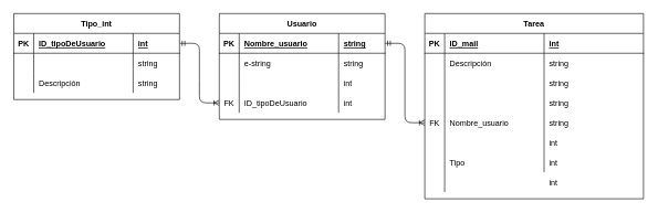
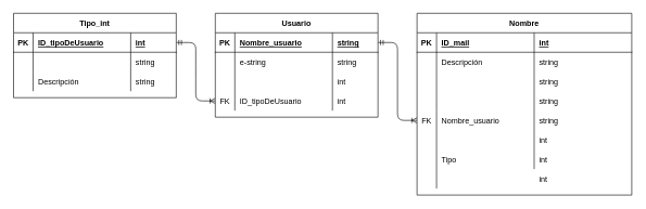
  <mxCell id="0" />
  <mxCell id="1" parent="0" />
  <mxCell id="2" value="" style="edgeStyle=entityRelationEdgeStyle;fontSize=12;html=1;endArrow=ERoneToMany;startArrow=ERmandOne;exitX=1;exitY=0.5;exitDx=0;exitDy=0;entryX=0;entryY=0.5;entryDx=0;entryDy=0;" parent="1" source="4" target="28" edge="1"><mxGeometry width="100" height="100" relative="1" as="geometry"><mxPoint x="360" y="240" as="sourcePoint" /><mxPoint x="460" y="140" as="targetPoint" /></mxGeometry></mxCell>
  <mxCell id="3" value="Tipo_int" style="shape=table;startSize=30;container=1;collapsible=1;childLayout=tableLayout;fixedRows=1;rowLines=0;fontStyle=1;align=center;resizeLast=1;swimlaneFillColor=#ffffff;gradientDirection=north;" parent="1" vertex="1"><mxGeometry x="20" y="20" width="250" height="130" as="geometry" /></mxCell>
  <mxCell id="4" value="" style="shape=partialRectangle;collapsible=0;dropTarget=0;pointerEvents=0;fillColor=none;top=0;left=0;bottom=1;right=0;points=[[0,0.5],[1,0.5]];portConstraint=eastwest;" parent="3" vertex="1"><mxGeometry y="30" width="250" height="30" as="geometry" /></mxCell>
  <mxCell id="5" value="PK" style="shape=partialRectangle;connectable=0;fillColor=none;top=0;left=0;bottom=0;right=0;fontStyle=1;overflow=hidden;" parent="4" vertex="1"><mxGeometry width="30" height="30" as="geometry" /></mxCell>
  <mxCell id="6" value="ID_tipoDeUsuario" style="shape=partialRectangle;connectable=0;fillColor=none;top=0;left=0;bottom=0;right=0;align=left;spacingLeft=6;fontStyle=5;overflow=hidden;" parent="4" vertex="1"><mxGeometry x="30" width="150" height="30" as="geometry" /></mxCell>
  <mxCell id="7" value="int" style="shape=partialRectangle;connectable=0;fillColor=none;top=0;left=0;bottom=0;right=0;align=left;spacingLeft=6;fontStyle=5;overflow=hidden;" parent="4" vertex="1"><mxGeometry x="180" width="70" height="30" as="geometry" /></mxCell>
  <mxCell id="8" value="" style="shape=partialRectangle;collapsible=0;dropTarget=0;pointerEvents=0;fillColor=none;top=0;left=0;bottom=0;right=0;points=[[0,0.5],[1,0.5]];portConstraint=eastwest;" parent="3" vertex="1"><mxGeometry y="60" width="250" height="30" as="geometry" /></mxCell>
  <mxCell id="9" value="" style="shape=partialRectangle;connectable=0;fillColor=none;top=0;left=0;bottom=0;right=0;editable=1;overflow=hidden;" parent="8" vertex="1"><mxGeometry width="30" height="30" as="geometry" /></mxCell>
  <mxCell id="10" value="string" style="shape=partialRectangle;connectable=0;fillColor=none;top=0;left=0;bottom=0;right=0;align=left;spacingLeft=6;overflow=hidden;" parent="8" vertex="1"><mxGeometry x="180" width="70" height="30" as="geometry" /></mxCell>
  <mxCell id="11" value="" style="shape=partialRectangle;collapsible=0;dropTarget=0;pointerEvents=0;fillColor=none;top=0;left=0;bottom=0;right=0;points=[[0,0.5],[1,0.5]];portConstraint=eastwest;" parent="3" vertex="1"><mxGeometry y="90" width="250" height="30" as="geometry" /></mxCell>
  <mxCell id="12" value="" style="shape=partialRectangle;connectable=0;fillColor=none;top=0;left=0;bottom=0;right=0;editable=1;overflow=hidden;" parent="11" vertex="1"><mxGeometry width="30" height="30" as="geometry" /></mxCell>
  <mxCell id="13" value="Descripción" style="shape=partialRectangle;connectable=0;fillColor=none;top=0;left=0;bottom=0;right=0;align=left;spacingLeft=6;overflow=hidden;" parent="11" vertex="1"><mxGeometry x="30" width="150" height="30" as="geometry" /></mxCell>
  <mxCell id="14" value="string" style="shape=partialRectangle;connectable=0;fillColor=none;top=0;left=0;bottom=0;right=0;align=left;spacingLeft=6;overflow=hidden;" parent="11" vertex="1"><mxGeometry x="180" width="70" height="30" as="geometry" /></mxCell>
  <mxCell id="15" value="" style="edgeStyle=entityRelationEdgeStyle;fontSize=12;html=1;endArrow=ERoneToMany;startArrow=ERmandOne;" parent="1" source="17" target="47" edge="1"><mxGeometry width="100" height="100" relative="1" as="geometry"><mxPoint x="420" y="210" as="sourcePoint" /><mxPoint x="520" y="110" as="targetPoint" /></mxGeometry></mxCell>
  <mxCell id="16" value="Usuario" style="shape=table;startSize=30;container=1;collapsible=1;childLayout=tableLayout;fixedRows=1;rowLines=0;fontStyle=1;align=center;resizeLast=1;swimlaneFillColor=#ffffff;" parent="1" vertex="1"><mxGeometry x="330" y="20" width="250" height="160" as="geometry"><mxRectangle x="30" y="40" width="60" height="30" as="alternateBounds" /></mxGeometry></mxCell>
  <mxCell id="17" value="" style="shape=partialRectangle;collapsible=0;dropTarget=0;pointerEvents=0;fillColor=none;top=0;left=0;bottom=1;right=0;points=[[0,0.5],[1,0.5]];portConstraint=eastwest;" parent="16" vertex="1"><mxGeometry y="30" width="250" height="30" as="geometry" /></mxCell>
  <mxCell id="18" value="PK" style="shape=partialRectangle;connectable=0;fillColor=none;top=0;left=0;bottom=0;right=0;fontStyle=1;overflow=hidden;" parent="17" vertex="1"><mxGeometry width="30" height="30" as="geometry" /></mxCell>
  <mxCell id="19" value="Nombre_usuario" style="shape=partialRectangle;connectable=0;fillColor=none;top=0;left=0;bottom=0;right=0;align=left;spacingLeft=6;fontStyle=5;overflow=hidden;" parent="17" vertex="1"><mxGeometry x="30" width="150" height="30" as="geometry" /></mxCell>
  <mxCell id="20" value="string" style="shape=partialRectangle;connectable=0;fillColor=none;top=0;left=0;bottom=0;right=0;align=left;spacingLeft=6;fontStyle=5;overflow=hidden;" parent="17" vertex="1"><mxGeometry x="180" width="70" height="30" as="geometry" /></mxCell>
  <mxCell id="21" value="" style="shape=partialRectangle;collapsible=0;dropTarget=0;pointerEvents=0;fillColor=none;top=0;left=0;bottom=0;right=0;points=[[0,0.5],[1,0.5]];portConstraint=eastwest;" parent="16" vertex="1"><mxGeometry y="60" width="250" height="30" as="geometry" /></mxCell>
  <mxCell id="22" value="" style="shape=partialRectangle;connectable=0;fillColor=none;top=0;left=0;bottom=0;right=0;editable=1;overflow=hidden;" parent="21" vertex="1"><mxGeometry width="30" height="30" as="geometry" /></mxCell>
  <mxCell id="23" value="e-string" style="shape=partialRectangle;connectable=0;fillColor=none;top=0;left=0;bottom=0;right=0;align=left;spacingLeft=6;overflow=hidden;" parent="21" vertex="1"><mxGeometry x="30" width="150" height="30" as="geometry" /></mxCell>
  <mxCell id="24" value="string" style="shape=partialRectangle;connectable=0;fillColor=none;top=0;left=0;bottom=0;right=0;align=left;spacingLeft=6;overflow=hidden;" parent="21" vertex="1"><mxGeometry x="180" width="70" height="30" as="geometry" /></mxCell>
  <mxCell id="25" value="" style="shape=partialRectangle;collapsible=0;dropTarget=0;pointerEvents=0;fillColor=none;top=0;left=0;bottom=0;right=0;points=[[0,0.5],[1,0.5]];portConstraint=eastwest;" parent="16" vertex="1"><mxGeometry y="90" width="250" height="30" as="geometry" /></mxCell>
  <mxCell id="26" value="" style="shape=partialRectangle;connectable=0;fillColor=none;top=0;left=0;bottom=0;right=0;editable=1;overflow=hidden;" parent="25" vertex="1"><mxGeometry width="30" height="30" as="geometry" /></mxCell>
  <mxCell id="27" value="int" style="shape=partialRectangle;connectable=0;fillColor=none;top=0;left=0;bottom=0;right=0;align=left;spacingLeft=6;overflow=hidden;" parent="25" vertex="1"><mxGeometry x="180" width="70" height="30" as="geometry" /></mxCell>
  <mxCell id="28" style="shape=partialRectangle;collapsible=0;dropTarget=0;pointerEvents=0;fillColor=none;top=0;left=0;bottom=0;right=0;points=[[0,0.5],[1,0.5]];portConstraint=eastwest;" parent="16" vertex="1"><mxGeometry y="120" width="250" height="30" as="geometry" /></mxCell>
  <mxCell id="29" value="FK" style="shape=partialRectangle;connectable=0;fillColor=none;top=0;left=0;bottom=0;right=0;editable=1;overflow=hidden;" parent="28" vertex="1"><mxGeometry width="30" height="30" as="geometry" /></mxCell>
  <mxCell id="30" value="ID_tipoDeUsuario" style="shape=partialRectangle;connectable=0;fillColor=none;top=0;left=0;bottom=0;right=0;align=left;spacingLeft=6;overflow=hidden;" parent="28" vertex="1"><mxGeometry x="30" width="150" height="30" as="geometry" /></mxCell>
  <mxCell id="31" value="int" style="shape=partialRectangle;connectable=0;fillColor=none;top=0;left=0;bottom=0;right=0;align=left;spacingLeft=6;overflow=hidden;" parent="28" vertex="1"><mxGeometry x="180" width="70" height="30" as="geometry" /></mxCell>
- <mxCell id="32" value="Tarea" style="shape=table;startSize=30;container=1;collapsible=1;childLayout=tableLayout;fixedRows=1;rowLines=0;fontStyle=1;align=center;resizeLast=1;swimlaneFillColor=#ffffff;" parent="1" vertex="1"><mxGeometry x="640" y="20" width="330" height="280" as="geometry" /></mxCell>
+ <mxCell id="32" value="Nombre" style="shape=table;startSize=30;container=1;collapsible=1;childLayout=tableLayout;fixedRows=1;rowLines=0;fontStyle=1;align=center;resizeLast=1;swimlaneFillColor=#ffffff;" parent="1" vertex="1"><mxGeometry x="640" y="20" width="330" height="280" as="geometry" /></mxCell>
  <mxCell id="33" value="" style="shape=partialRectangle;collapsible=0;dropTarget=0;pointerEvents=0;fillColor=none;top=0;left=0;bottom=1;right=0;points=[[0,0.5],[1,0.5]];portConstraint=eastwest;" parent="32" vertex="1"><mxGeometry y="30" width="330" height="30" as="geometry" /></mxCell>
  <mxCell id="34" value="PK" style="shape=partialRectangle;connectable=0;fillColor=none;top=0;left=0;bottom=0;right=0;fontStyle=1;overflow=hidden;" parent="33" vertex="1"><mxGeometry width="30" height="30" as="geometry" /></mxCell>
  <mxCell id="35" value="ID_mail" style="shape=partialRectangle;connectable=0;fillColor=none;top=0;left=0;bottom=0;right=0;align=left;spacingLeft=6;fontStyle=5;overflow=hidden;" parent="33" vertex="1"><mxGeometry x="30" width="150" height="30" as="geometry" /></mxCell>
  <mxCell id="36" value="int" style="shape=partialRectangle;connectable=0;fillColor=none;top=0;left=0;bottom=0;right=0;align=left;spacingLeft=6;fontStyle=5;overflow=hidden;" parent="33" vertex="1"><mxGeometry x="180" width="150" height="30" as="geometry" /></mxCell>
  <mxCell id="37" value="" style="shape=partialRectangle;collapsible=0;dropTarget=0;pointerEvents=0;fillColor=none;top=0;left=0;bottom=0;right=0;points=[[0,0.5],[1,0.5]];portConstraint=eastwest;" parent="32" vertex="1"><mxGeometry y="60" width="330" height="30" as="geometry" /></mxCell>
  <mxCell id="38" value="" style="shape=partialRectangle;connectable=0;fillColor=none;top=0;left=0;bottom=0;right=0;editable=1;overflow=hidden;" parent="37" vertex="1"><mxGeometry width="30" height="30" as="geometry" /></mxCell>
  <mxCell id="39" value="Descripción" style="shape=partialRectangle;connectable=0;fillColor=none;top=0;left=0;bottom=0;right=0;align=left;spacingLeft=6;overflow=hidden;" parent="37" vertex="1"><mxGeometry x="30" width="150" height="30" as="geometry" /></mxCell>
  <mxCell id="40" value="string" style="shape=partialRectangle;connectable=0;fillColor=none;top=0;left=0;bottom=0;right=0;align=left;spacingLeft=6;overflow=hidden;" parent="37" vertex="1"><mxGeometry x="180" width="150" height="30" as="geometry" /></mxCell>
  <mxCell id="41" value="" style="shape=partialRectangle;collapsible=0;dropTarget=0;pointerEvents=0;fillColor=none;top=0;left=0;bottom=0;right=0;points=[[0,0.5],[1,0.5]];portConstraint=eastwest;" parent="32" vertex="1"><mxGeometry y="90" width="330" height="30" as="geometry" /></mxCell>
  <mxCell id="42" value="" style="shape=partialRectangle;connectable=0;fillColor=none;top=0;left=0;bottom=0;right=0;editable=1;overflow=hidden;" parent="41" vertex="1"><mxGeometry width="30" height="30" as="geometry" /></mxCell>
  <mxCell id="43" value="string" style="shape=partialRectangle;connectable=0;fillColor=none;top=0;left=0;bottom=0;right=0;align=left;spacingLeft=6;overflow=hidden;" parent="41" vertex="1"><mxGeometry x="180" width="150" height="30" as="geometry" /></mxCell>
  <mxCell id="44" value="" style="shape=partialRectangle;collapsible=0;dropTarget=0;pointerEvents=0;fillColor=none;top=0;left=0;bottom=0;right=0;points=[[0,0.5],[1,0.5]];portConstraint=eastwest;" parent="32" vertex="1"><mxGeometry y="120" width="330" height="30" as="geometry" /></mxCell>
  <mxCell id="45" value="" style="shape=partialRectangle;connectable=0;fillColor=none;top=0;left=0;bottom=0;right=0;editable=1;overflow=hidden;" parent="44" vertex="1"><mxGeometry width="30" height="30" as="geometry" /></mxCell>
  <mxCell id="46" value="string" style="shape=partialRectangle;connectable=0;fillColor=none;top=0;left=0;bottom=0;right=0;align=left;spacingLeft=6;overflow=hidden;" parent="44" vertex="1"><mxGeometry x="180" width="150" height="30" as="geometry" /></mxCell>
  <mxCell id="47" style="shape=partialRectangle;collapsible=0;dropTarget=0;pointerEvents=0;fillColor=none;top=0;left=0;bottom=0;right=0;points=[[0,0.5],[1,0.5]];portConstraint=eastwest;" parent="32" vertex="1"><mxGeometry y="150" width="330" height="30" as="geometry" /></mxCell>
  <mxCell id="48" value="FK" style="shape=partialRectangle;connectable=0;fillColor=none;top=0;left=0;bottom=0;right=0;editable=1;overflow=hidden;" parent="47" vertex="1"><mxGeometry width="30" height="30" as="geometry" /></mxCell>
  <mxCell id="49" value="Nombre_usuario" style="shape=partialRectangle;connectable=0;fillColor=none;top=0;left=0;bottom=0;right=0;align=left;spacingLeft=6;overflow=hidden;" parent="47" vertex="1"><mxGeometry x="30" width="150" height="30" as="geometry" /></mxCell>
  <mxCell id="50" value="string" style="shape=partialRectangle;connectable=0;fillColor=none;top=0;left=0;bottom=0;right=0;align=left;spacingLeft=6;overflow=hidden;" parent="47" vertex="1"><mxGeometry x="180" width="150" height="30" as="geometry" /></mxCell>
  <mxCell id="51" style="shape=partialRectangle;collapsible=0;dropTarget=0;pointerEvents=0;fillColor=none;top=0;left=0;bottom=0;right=0;points=[[0,0.5],[1,0.5]];portConstraint=eastwest;" parent="32" vertex="1"><mxGeometry y="180" width="330" height="30" as="geometry" /></mxCell>
  <mxCell id="52" style="shape=partialRectangle;connectable=0;fillColor=none;top=0;left=0;bottom=0;right=0;editable=1;overflow=hidden;" parent="51" vertex="1"><mxGeometry width="30" height="30" as="geometry" /></mxCell>
  <mxCell id="53" value="int" style="shape=partialRectangle;connectable=0;fillColor=none;top=0;left=0;bottom=0;right=0;align=left;spacingLeft=6;overflow=hidden;" parent="51" vertex="1"><mxGeometry x="180" width="150" height="30" as="geometry" /></mxCell>
  <mxCell id="54" style="shape=partialRectangle;collapsible=0;dropTarget=0;pointerEvents=0;fillColor=none;top=0;left=0;bottom=0;right=0;points=[[0,0.5],[1,0.5]];portConstraint=eastwest;" parent="32" vertex="1"><mxGeometry y="210" width="330" height="30" as="geometry" /></mxCell>
  <mxCell id="55" value="" style="shape=partialRectangle;connectable=0;fillColor=none;top=0;left=0;bottom=0;right=0;editable=1;overflow=hidden;" parent="54" vertex="1"><mxGeometry width="30" height="30" as="geometry" /></mxCell>
  <mxCell id="56" value="Tipo" style="shape=partialRectangle;connectable=0;fillColor=none;top=0;left=0;bottom=0;right=0;align=left;spacingLeft=6;overflow=hidden;" parent="54" vertex="1"><mxGeometry x="30" width="150" height="30" as="geometry" /></mxCell>
  <mxCell id="57" value="int" style="shape=partialRectangle;connectable=0;fillColor=none;top=0;left=0;bottom=0;right=0;align=left;spacingLeft=6;overflow=hidden;" parent="54" vertex="1"><mxGeometry x="180" width="150" height="30" as="geometry" /></mxCell>
  <mxCell id="58" style="shape=partialRectangle;collapsible=0;dropTarget=0;pointerEvents=0;fillColor=none;top=0;left=0;bottom=0;right=0;points=[[0,0.5],[1,0.5]];portConstraint=eastwest;" parent="32" vertex="1"><mxGeometry y="240" width="330" height="30" as="geometry" /></mxCell>
  <mxCell id="59" style="shape=partialRectangle;connectable=0;fillColor=none;top=0;left=0;bottom=0;right=0;editable=1;overflow=hidden;" parent="58" vertex="1"><mxGeometry width="30" height="30" as="geometry" /></mxCell>
  <mxCell id="60" value="int" style="shape=partialRectangle;connectable=0;fillColor=none;top=0;left=0;bottom=0;right=0;align=left;spacingLeft=6;overflow=hidden;" parent="58" vertex="1"><mxGeometry x="180" width="150" height="30" as="geometry" /></mxCell>
